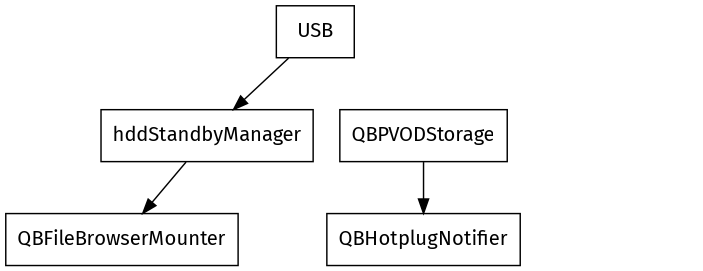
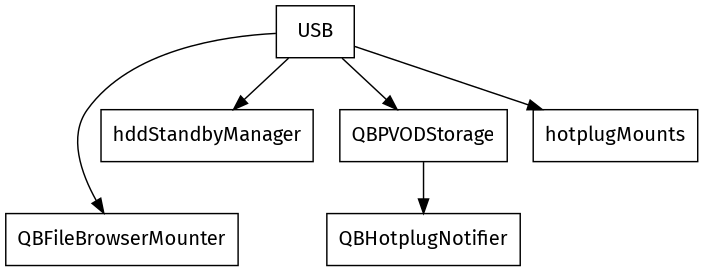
  digraph {
    fontname="Fira Sans"
    node [fontname="Fira Sans" shape=box]
    edge [fontname="Fira Sans"]
    n1 [label=USB root=true]
    QBFileBrowserMounter
    QBPVODStorage
    hddStandbyManager
+   hotplugMounts
    QBHotplugNotifier
-   hddStandbyManager -> QBFileBrowserMounter
+   n1 -> QBFileBrowserMounter
+   n1 -> QBPVODStorage
    n1 -> hddStandbyManager
+   n1 -> hotplugMounts
    QBPVODStorage -> QBHotplugNotifier
  }
